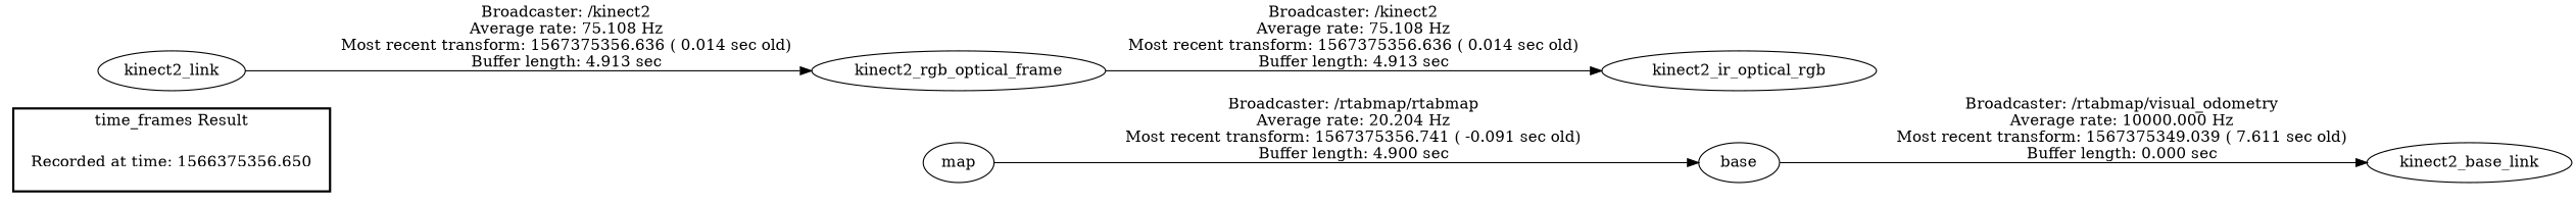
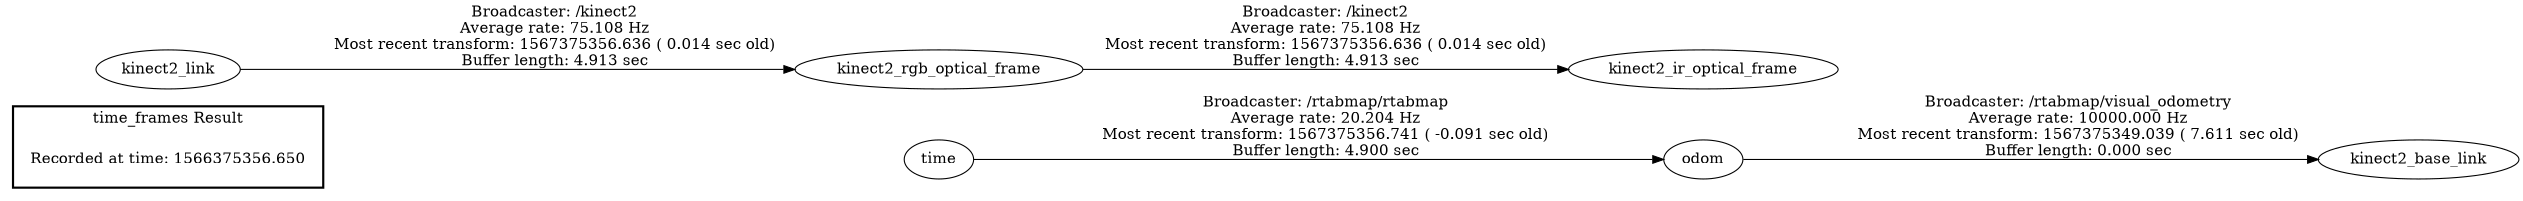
  digraph {
    rankdir=LR
    n1 [label="Recorded at time: 1566375356.650" shape=plaintext]
-   map
+   map [label=time]
    kinect2_link
    kinect2_rgb_optical_frame
-   kinect2_ir_optical_frame [label=kinect2_ir_optical_rgb]
-   odom [label=base]
+   kinect2_ir_optical_frame
+   odom
    kinect2_base_link
    subgraph cluster_1 {
      color=black
      label="time_frames Result"
      style=bold
      n1
    }
    n1 -> map [style=invis]
    map -> odom [label="Broadcaster: /rtabmap/rtabmap\nAverage rate: 20.204 Hz\nMost recent transform: 1567375356.741 ( -0.091 sec old)\nBuffer length: 4.900 sec\n"]
    kinect2_link -> kinect2_rgb_optical_frame [label="Broadcaster: /kinect2\nAverage rate: 75.108 Hz\nMost recent transform: 1567375356.636 ( 0.014 sec old)\nBuffer length: 4.913 sec\n"]
    kinect2_rgb_optical_frame -> kinect2_ir_optical_frame [label="Broadcaster: /kinect2\nAverage rate: 75.108 Hz\nMost recent transform: 1567375356.636 ( 0.014 sec old)\nBuffer length: 4.913 sec\n"]
    odom -> kinect2_base_link [label="Broadcaster: /rtabmap/visual_odometry\nAverage rate: 10000.000 Hz\nMost recent transform: 1567375349.039 ( 7.611 sec old)\nBuffer length: 0.000 sec\n"]
  }
